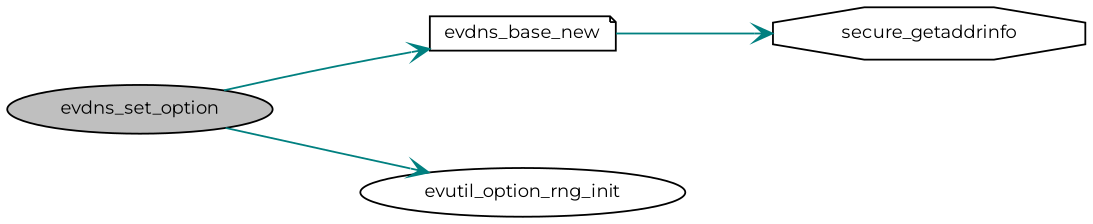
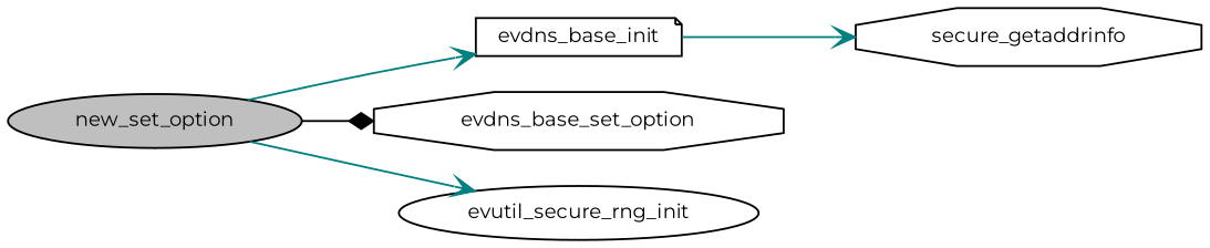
  digraph {
    fontname=Montserrat
    rankdir=LR
    node [color=black fillcolor=white fontname=Montserrat fontsize=10 shape=ellipse style=filled]
    edge [arrowhead=vee color=teal fontname=Montserrat fontsize=10 labelfontname=Helvetica labelfontsize=10 style=solid]
-   n1 [fillcolor=grey75 fontcolor=black height=0.2 label=evdns_set_option width=0.4]
-   n2 [height=0.2 label=evdns_base_new shape=note width=0.4]
-   n4 [height=0.2 label=evutil_option_rng_init width=0.4]
+   n1 [fillcolor=grey75 fontcolor=black height=0.2 label=new_set_option width=0.4]
+   n2 [height=0.2 label=evdns_base_init shape=note width=0.4]
+   n3 [height=0.2 label=evdns_base_set_option shape=octagon width=0.4]
+   n4 [height=0.2 label=evutil_secure_rng_init width=0.4]
    n5 [height=0.2 label=secure_getaddrinfo shape=octagon width=0.4]
    n1 -> n2
+   n1 -> n3 [arrowhead=diamond color=black]
    n1 -> n4
    n2 -> n5
  }
